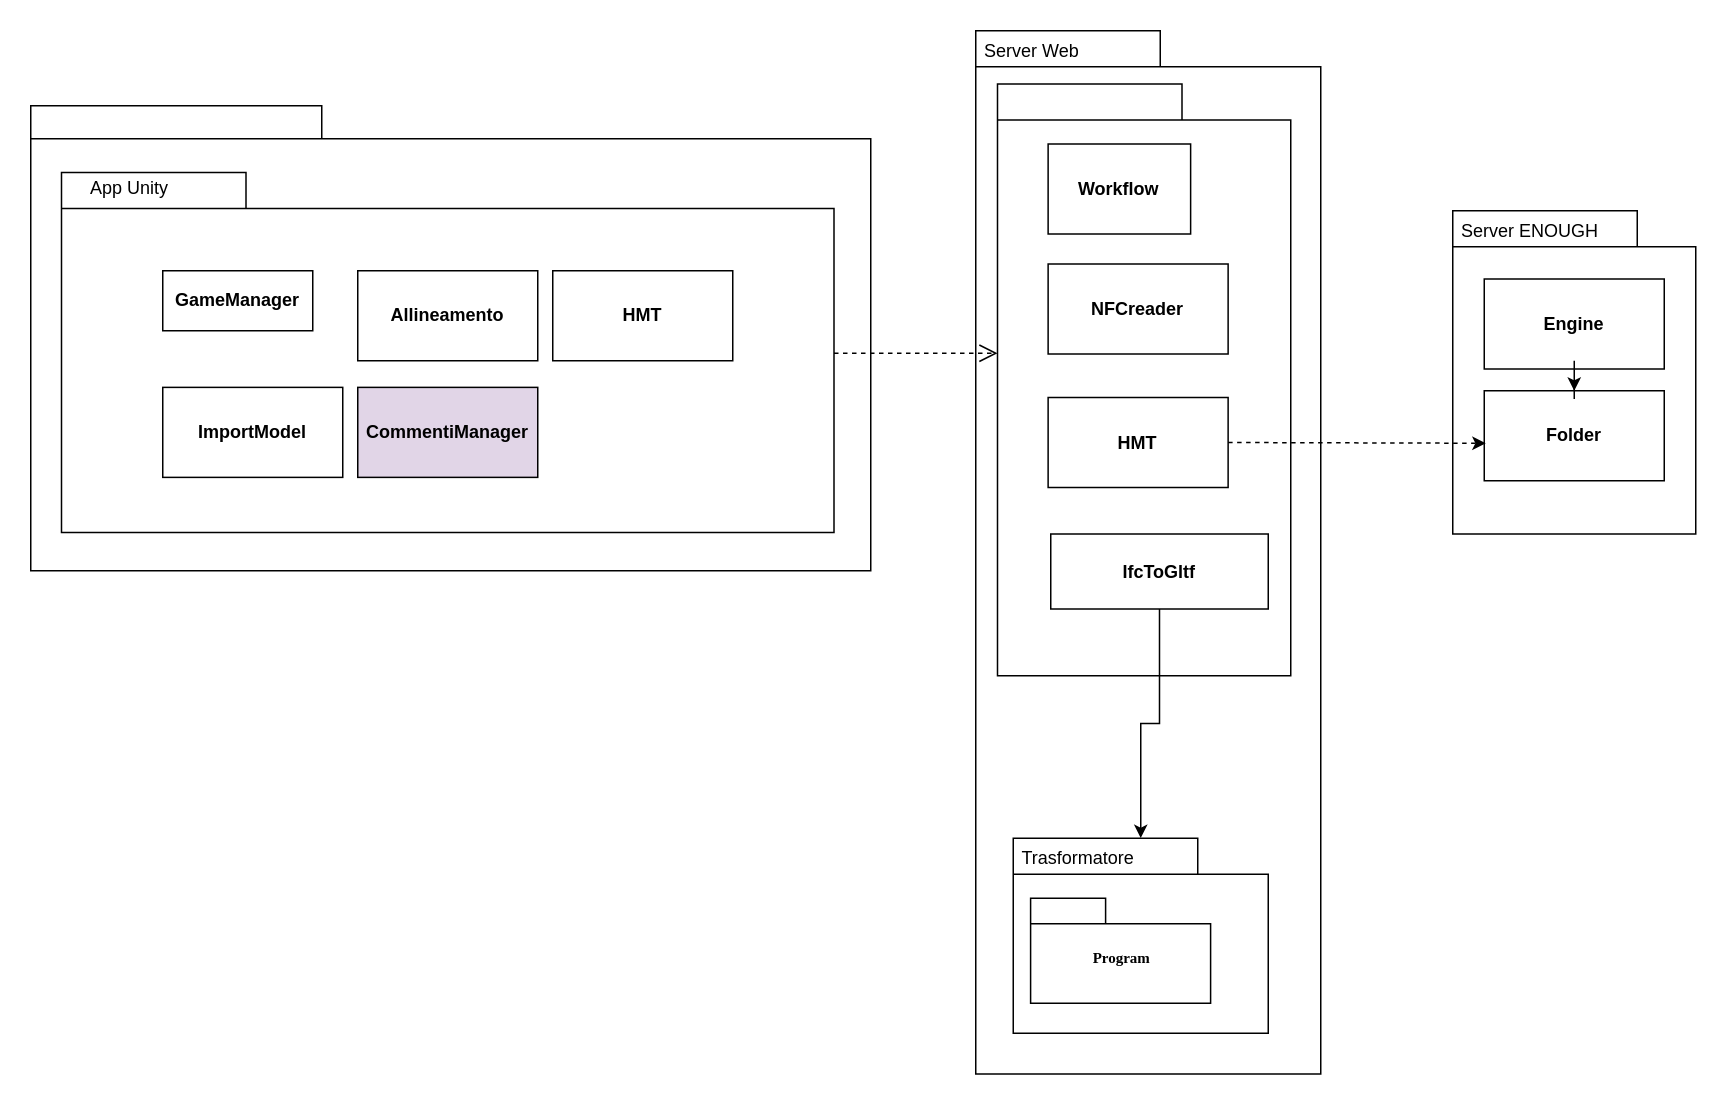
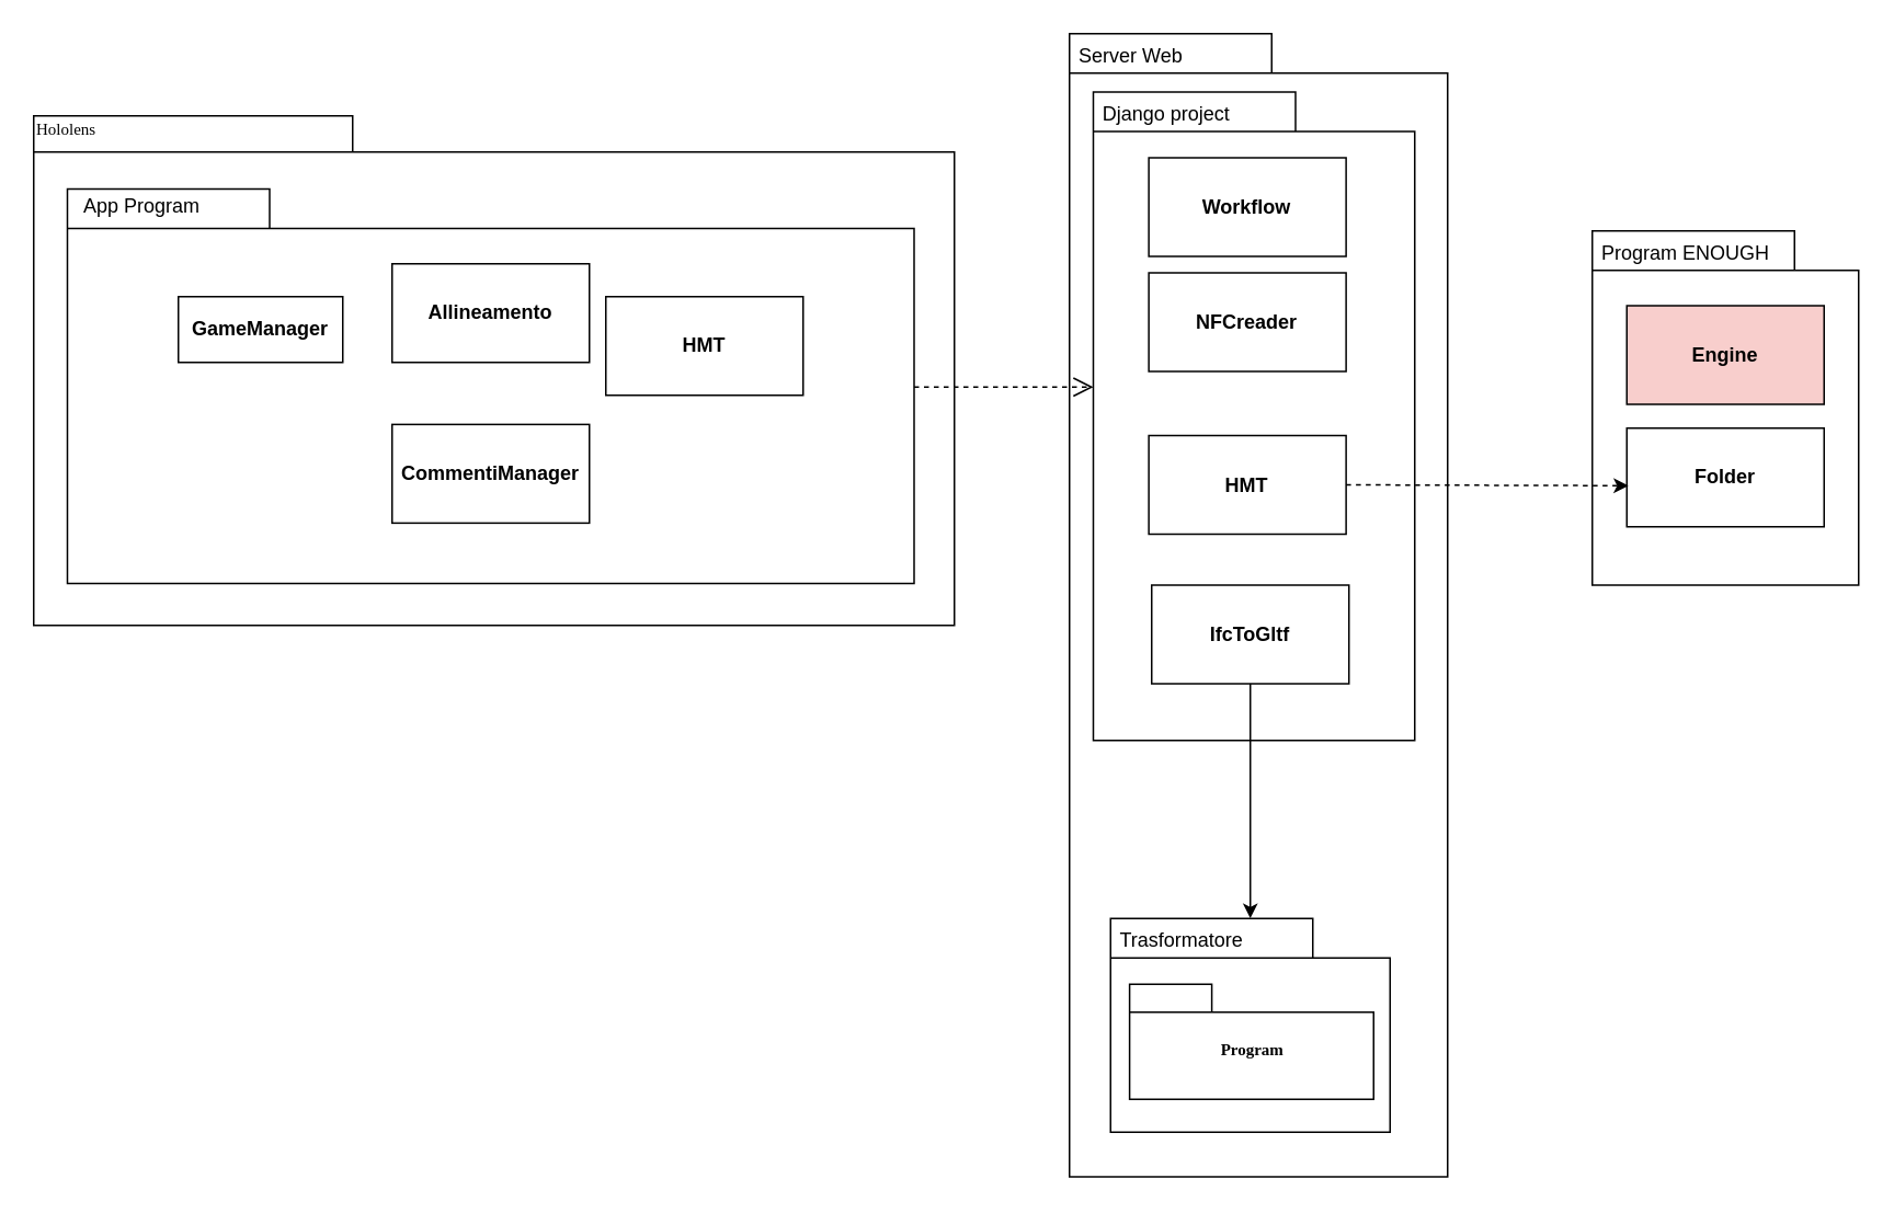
  <mxCell id="0" />
  <mxCell id="1" parent="0" />
  <mxCell id="2" value="" style="shape=folder;fontStyle=1;spacingTop=10;tabWidth=123;tabHeight=24;tabPosition=left;html=1;rounded=0;shadow=0;comic=0;labelBackgroundColor=none;strokeWidth=1;fontFamily=Verdana;fontSize=10;align=center;" vertex="1" parent="1"><mxGeometry x="968" y="140" width="162" height="215.5" as="geometry" /></mxCell>
- <mxCell id="3" value="&lt;b&gt;Engine&lt;br&gt;&lt;/b&gt;" style="rounded=0;whiteSpace=wrap;html=1;" vertex="1" parent="1"><mxGeometry x="989" y="185.5" width="120" height="60" as="geometry" /></mxCell>
+ <mxCell id="3" value="&lt;b&gt;Engine&lt;br&gt;&lt;/b&gt;" style="rounded=0;whiteSpace=wrap;html=1;fillColor=#f8cecc;" vertex="1" parent="1"><mxGeometry x="989" y="185.5" width="120" height="60" as="geometry" /></mxCell>
  <mxCell id="4" value="&lt;b&gt;Folder&lt;/b&gt;" style="rounded=0;whiteSpace=wrap;html=1;" vertex="1" parent="1"><mxGeometry x="989" y="260" width="120" height="60" as="geometry" /></mxCell>
- <mxCell id="5" style="edgeStyle=orthogonalEdgeStyle;rounded=0;orthogonalLoop=1;jettySize=auto;html=1;entryX=0.5;entryY=0;entryDx=0;entryDy=0;" edge="1" parent="1" source="3" target="4"><mxGeometry relative="1" as="geometry" /></mxCell>
- <mxCell id="6" value="Server ENOUGH" style="text;strokeColor=none;fillColor=none;align=left;verticalAlign=top;spacingLeft=4;spacingRight=4;overflow=hidden;rotatable=0;points=[[0,0.5],[1,0.5]];portConstraint=eastwest;" vertex="1" parent="1"><mxGeometry x="968" y="140" width="125.5" height="26" as="geometry" /></mxCell>
+ <mxCell id="6" value="Program ENOUGH" style="text;strokeColor=none;fillColor=none;align=left;verticalAlign=top;spacingLeft=4;spacingRight=4;overflow=hidden;rotatable=0;points=[[0,0.5],[1,0.5]];portConstraint=eastwest;" vertex="1" parent="1"><mxGeometry x="968" y="140" width="125.5" height="26" as="geometry" /></mxCell>
  <mxCell id="7" value="" style="group" vertex="1" connectable="0" parent="1"><mxGeometry x="650" y="20" width="230" height="695.5" as="geometry" /></mxCell>
  <mxCell id="8" value="" style="group" vertex="1" connectable="0" parent="7"><mxGeometry width="230" height="695.5" as="geometry" /></mxCell>
  <mxCell id="9" value="" style="shape=folder;fontStyle=1;spacingTop=10;tabWidth=123;tabHeight=24;tabPosition=left;html=1;rounded=0;shadow=0;comic=0;labelBackgroundColor=none;strokeWidth=1;fontFamily=Verdana;fontSize=10;align=center;" vertex="1" parent="8"><mxGeometry width="230" height="695.5" as="geometry" /></mxCell>
  <mxCell id="10" value="" style="group" vertex="1" connectable="0" parent="8"><mxGeometry x="25" y="538.25" width="180" height="130" as="geometry" /></mxCell>
  <mxCell id="11" value="" style="shape=folder;fontStyle=1;spacingTop=10;tabWidth=123;tabHeight=24;tabPosition=left;html=1;rounded=0;shadow=0;comic=0;labelBackgroundColor=none;strokeWidth=1;fontFamily=Verdana;fontSize=10;align=center;" vertex="1" parent="10"><mxGeometry width="170" height="130" as="geometry" /></mxCell>
- <mxCell id="12" value="Program" style="shape=folder;fontStyle=1;spacingTop=10;tabWidth=50;tabHeight=17;tabPosition=left;html=1;rounded=0;shadow=0;comic=0;labelBackgroundColor=none;strokeWidth=1;fontFamily=Verdana;fontSize=10;align=center;" vertex="1" parent="10"><mxGeometry x="11.57" y="40" width="120" height="70" as="geometry" /></mxCell>
+ <mxCell id="12" value="Program" style="shape=folder;fontStyle=1;spacingTop=10;tabWidth=50;tabHeight=17;tabPosition=left;html=1;rounded=0;shadow=0;comic=0;labelBackgroundColor=none;strokeWidth=1;fontFamily=Verdana;fontSize=10;align=center;" vertex="1" parent="10"><mxGeometry x="11.57" y="40" width="148.43" height="70" as="geometry" /></mxCell>
  <mxCell id="13" value="Trasformatore" style="text;strokeColor=none;fillColor=none;align=left;verticalAlign=top;spacingLeft=4;spacingRight=4;overflow=hidden;rotatable=0;points=[[0,0.5],[1,0.5]];portConstraint=eastwest;" vertex="1" parent="10"><mxGeometry width="90" height="26" as="geometry" /></mxCell>
  <mxCell id="14" value="" style="shape=folder;fontStyle=1;spacingTop=10;tabWidth=123;tabHeight=24;tabPosition=left;html=1;rounded=0;shadow=0;comic=0;labelBackgroundColor=none;strokeWidth=1;fontFamily=Verdana;fontSize=10;align=center;" vertex="1" parent="8"><mxGeometry x="14.5" y="35.5" width="195.5" height="394.5" as="geometry" /></mxCell>
  <mxCell id="15" style="edgeStyle=orthogonalEdgeStyle;rounded=0;orthogonalLoop=1;jettySize=auto;html=1;exitX=0.5;exitY=1;exitDx=0;exitDy=0;" edge="1" parent="8" source="19" target="11"><mxGeometry relative="1" as="geometry"><Array as="points" /><mxPoint x="115" y="435.5" as="sourcePoint" /></mxGeometry></mxCell>
- <mxCell id="17" value="&lt;b&gt;Workflow&lt;br&gt;&lt;/b&gt;" style="rounded=0;whiteSpace=wrap;html=1;" vertex="1" parent="8"><mxGeometry x="48.25" y="75.5" width="95" height="60" as="geometry" /></mxCell>
- <mxCell id="18" value="&lt;b&gt;NFCreader&lt;/b&gt;" style="rounded=0;whiteSpace=wrap;html=1;" vertex="1" parent="8"><mxGeometry x="48.25" y="155.5" width="120" height="60" as="geometry" /></mxCell>
- <mxCell id="19" value="&lt;b&gt;IfcToGltf&lt;/b&gt;" style="rounded=0;whiteSpace=wrap;html=1;" vertex="1" parent="8"><mxGeometry x="50" y="335.5" width="145" height="50" as="geometry" /></mxCell>
+ <mxCell id="16" value="Django project" style="text;strokeColor=none;fillColor=none;align=left;verticalAlign=top;spacingLeft=4;spacingRight=4;overflow=hidden;rotatable=0;points=[[0,0.5],[1,0.5]];portConstraint=eastwest;" vertex="1" parent="8"><mxGeometry x="14.5" y="35.5" width="125.5" height="26" as="geometry" /></mxCell>
+ <mxCell id="17" value="&lt;b&gt;Workflow&lt;br&gt;&lt;/b&gt;" style="rounded=0;whiteSpace=wrap;html=1;" vertex="1" parent="8"><mxGeometry x="48.25" y="75.5" width="120" height="60" as="geometry" /></mxCell>
+ <mxCell id="18" value="&lt;b&gt;NFCreader&lt;/b&gt;" style="rounded=0;whiteSpace=wrap;html=1;" vertex="1" parent="8"><mxGeometry x="48.25" y="145.5" width="120" height="60" as="geometry" /></mxCell>
+ <mxCell id="19" value="&lt;b&gt;IfcToGltf&lt;/b&gt;" style="rounded=0;whiteSpace=wrap;html=1;" vertex="1" parent="8"><mxGeometry x="50" y="335.5" width="120" height="60" as="geometry" /></mxCell>
  <mxCell id="20" value="&lt;b&gt;HMT&lt;/b&gt;" style="rounded=0;whiteSpace=wrap;html=1;" vertex="1" parent="8"><mxGeometry x="48.25" y="244.5" width="120" height="60" as="geometry" /></mxCell>
  <mxCell id="21" value="Server Web" style="text;strokeColor=none;fillColor=none;align=left;verticalAlign=top;spacingLeft=4;spacingRight=4;overflow=hidden;rotatable=0;points=[[0,0.5],[1,0.5]];portConstraint=eastwest;" vertex="1" parent="1"><mxGeometry x="650" y="20" width="80" height="26" as="geometry" /></mxCell>
  <mxCell id="22" value="" style="endArrow=classic;dashed=1;html=1;rounded=0;exitX=1;exitY=0.5;exitDx=0;exitDy=0;" edge="1" parent="1" source="20"><mxGeometry width="50" height="50" relative="1" as="geometry"><mxPoint x="858" y="237.5" as="sourcePoint" /><mxPoint x="990" y="295" as="targetPoint" /><Array as="points" /></mxGeometry></mxCell>
  <mxCell id="23" value="" style="shape=folder;fontStyle=1;spacingTop=10;tabWidth=194;tabHeight=22;tabPosition=left;html=1;rounded=0;shadow=0;comic=0;labelBackgroundColor=none;strokeWidth=1;fillColor=none;fontFamily=Verdana;fontSize=10;align=center;" vertex="1" parent="1"><mxGeometry x="20" y="70" width="560" height="310" as="geometry" /></mxCell>
+ <mxCell id="24" value="Hololens" style="text;html=1;align=left;verticalAlign=top;spacingTop=-4;fontSize=10;fontFamily=Verdana" vertex="1" parent="23"><mxGeometry width="125.517" height="20" as="geometry" /></mxCell>
  <mxCell id="25" value="" style="shape=folder;fontStyle=1;spacingTop=10;tabWidth=123;tabHeight=24;tabPosition=left;html=1;rounded=0;shadow=0;comic=0;labelBackgroundColor=none;strokeColor=#000000;strokeWidth=1;fillColor=#ffffff;fontFamily=Verdana;fontSize=10;fontColor=#000000;align=center;" vertex="1" parent="1"><mxGeometry x="40.5" y="114.5" width="515" height="240" as="geometry" /></mxCell>
- <mxCell id="26" value="App Unity" style="text;html=1;strokeColor=none;fillColor=none;align=center;verticalAlign=middle;whiteSpace=wrap;rounded=0;" vertex="1" parent="1"><mxGeometry x="40.5" y="114.5" width="89.5" height="20" as="geometry" /></mxCell>
+ <mxCell id="26" value="App Program" style="text;html=1;strokeColor=none;fillColor=none;align=center;verticalAlign=middle;whiteSpace=wrap;rounded=0;" vertex="1" parent="1"><mxGeometry x="40.5" y="114.5" width="89.5" height="20" as="geometry" /></mxCell>
  <mxCell id="27" value="&lt;b&gt;GameManager&lt;/b&gt;" style="rounded=0;whiteSpace=wrap;html=1;" vertex="1" parent="1"><mxGeometry x="108" y="180" width="100" height="40" as="geometry" /></mxCell>
- <mxCell id="28" value="&lt;b&gt;ImportModel&lt;/b&gt;" style="rounded=0;whiteSpace=wrap;html=1;" vertex="1" parent="1"><mxGeometry x="108" y="257.75" width="120" height="60" as="geometry" /></mxCell>
- <mxCell id="29" value="&lt;b&gt;Allineamento&lt;/b&gt;" style="rounded=0;whiteSpace=wrap;html=1;" vertex="1" parent="1"><mxGeometry x="238" y="180" width="120" height="60" as="geometry" /></mxCell>
+ <mxCell id="29" value="&lt;b&gt;Allineamento&lt;/b&gt;" style="rounded=0;whiteSpace=wrap;html=1;" vertex="1" parent="1"><mxGeometry x="238" y="160" width="120" height="60" as="geometry" /></mxCell>
  <mxCell id="30" value="&lt;b&gt;HMT&lt;/b&gt;" style="rounded=0;whiteSpace=wrap;html=1;" vertex="1" parent="1"><mxGeometry x="368" y="180" width="120" height="60" as="geometry" /></mxCell>
- <mxCell id="31" value="&lt;b&gt;CommentiManager&lt;/b&gt;" style="rounded=0;whiteSpace=wrap;html=1;fillColor=#e1d5e7;" vertex="1" parent="1"><mxGeometry x="238" y="257.75" width="120" height="60" as="geometry" /></mxCell>
+ <mxCell id="31" value="&lt;b&gt;CommentiManager&lt;/b&gt;" style="rounded=0;whiteSpace=wrap;html=1;" vertex="1" parent="1"><mxGeometry x="238" y="257.75" width="120" height="60" as="geometry" /></mxCell>
  <mxCell id="32" style="edgeStyle=elbowEdgeStyle;rounded=0;html=1;dashed=1;labelBackgroundColor=none;startFill=0;endArrow=open;endFill=0;endSize=10;fontFamily=Verdana;fontSize=10;elbow=vertical;" edge="1" parent="1" source="25" target="14"><mxGeometry relative="1" as="geometry" /></mxCell>
